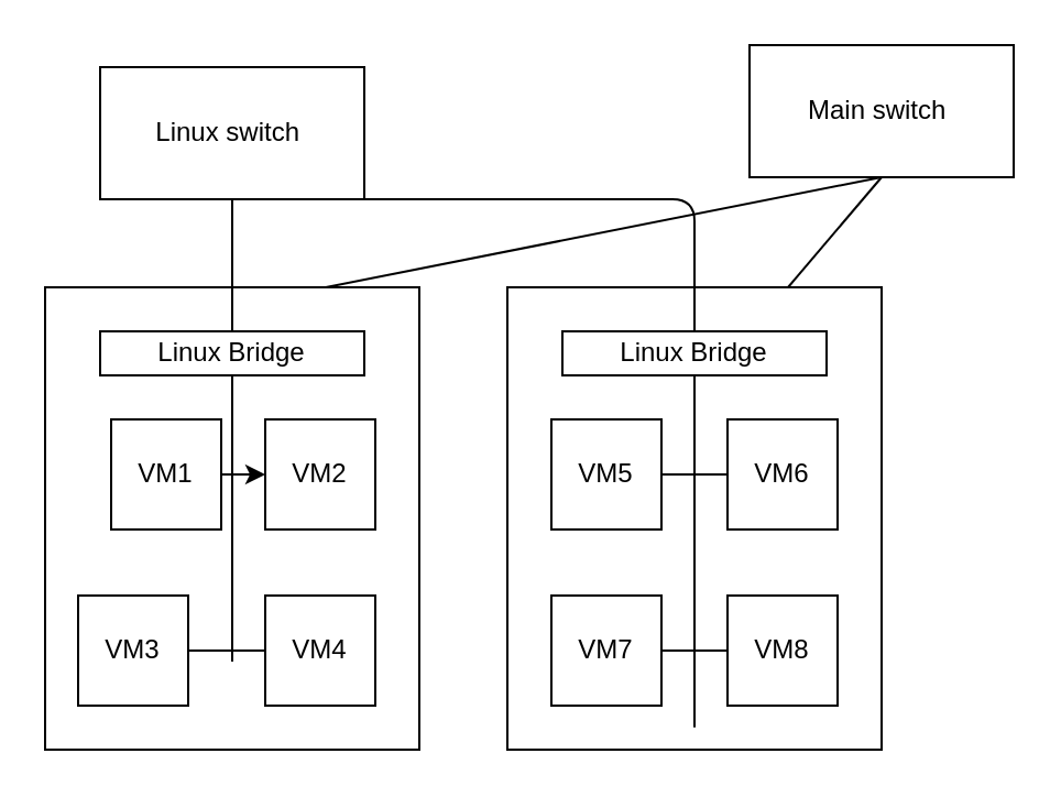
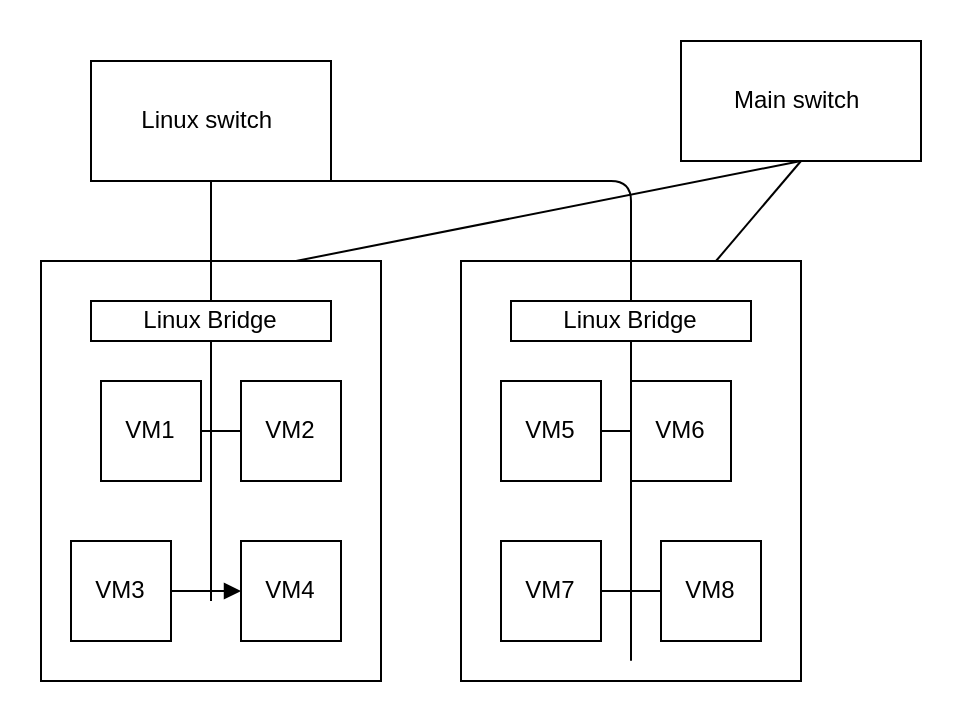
  <mxCell id="0" />
  <mxCell id="1" parent="0" />
  <mxCell id="2" value="" style="rounded=0;whiteSpace=wrap;html=1;" vertex="1" parent="1"><mxGeometry x="20" y="130" width="170" height="210" as="geometry" /></mxCell>
  <mxCell id="3" value="VM1" style="rounded=0;whiteSpace=wrap;html=1;" vertex="1" parent="1"><mxGeometry x="50" y="190" width="50" height="50" as="geometry" /></mxCell>
  <mxCell id="4" value="VM2" style="whiteSpace=wrap;html=1;aspect=fixed;" vertex="1" parent="1"><mxGeometry x="120" y="190" width="50" height="50" as="geometry" /></mxCell>
  <mxCell id="5" value="VM3" style="whiteSpace=wrap;html=1;aspect=fixed;" vertex="1" parent="1"><mxGeometry x="35" y="270" width="50" height="50" as="geometry" /></mxCell>
  <mxCell id="6" value="VM4" style="rounded=0;whiteSpace=wrap;html=1;" vertex="1" parent="1"><mxGeometry x="120" y="270" width="50" height="50" as="geometry" /></mxCell>
  <mxCell id="7" value="Linux Bridge" style="rounded=0;whiteSpace=wrap;html=1;" vertex="1" parent="1"><mxGeometry x="45" y="150" width="120" height="20" as="geometry" /></mxCell>
  <mxCell id="8" value="" style="endArrow=none;html=1;" edge="1" parent="1" target="7"><mxGeometry width="50" height="50" relative="1" as="geometry"><mxPoint x="105" y="300" as="sourcePoint" /><mxPoint x="150" y="410" as="targetPoint" /></mxGeometry></mxCell>
- <mxCell id="9" value="" style="endArrow=classic;html=1;exitX=1;exitY=0.5;exitDx=0;exitDy=0;" edge="1" parent="1" source="3" target="4"><mxGeometry width="50" height="50" relative="1" as="geometry"><mxPoint x="80" y="480" as="sourcePoint" /><mxPoint x="130" y="430" as="targetPoint" /></mxGeometry></mxCell>
- <mxCell id="10" value="" style="endArrow=none;html=1;exitX=1;exitY=0.5;exitDx=0;exitDy=0;" edge="1" parent="1" source="5" target="6"><mxGeometry width="50" height="50" relative="1" as="geometry"><mxPoint x="150" y="460" as="sourcePoint" /><mxPoint x="200" y="410" as="targetPoint" /></mxGeometry></mxCell>
+ <mxCell id="9" value="" style="endArrow=none;html=1;exitX=1;exitY=0.5;exitDx=0;exitDy=0;" edge="1" parent="1" source="3" target="4"><mxGeometry width="50" height="50" relative="1" as="geometry"><mxPoint x="80" y="480" as="sourcePoint" /><mxPoint x="130" y="430" as="targetPoint" /></mxGeometry></mxCell>
+ <mxCell id="10" value="" style="endArrow=block;html=1;exitX=1;exitY=0.5;exitDx=0;exitDy=0;" edge="1" parent="1" source="5" target="6"><mxGeometry width="50" height="50" relative="1" as="geometry"><mxPoint x="150" y="460" as="sourcePoint" /><mxPoint x="200" y="410" as="targetPoint" /></mxGeometry></mxCell>
  <mxCell id="11" value="" style="rounded=0;whiteSpace=wrap;html=1;" vertex="1" parent="1"><mxGeometry x="230" y="130" width="170" height="210" as="geometry" /></mxCell>
  <mxCell id="12" value="VM5" style="whiteSpace=wrap;html=1;aspect=fixed;" vertex="1" parent="1"><mxGeometry x="250" y="190" width="50" height="50" as="geometry" /></mxCell>
- <mxCell id="13" value="VM6" style="whiteSpace=wrap;html=1;aspect=fixed;" vertex="1" parent="1"><mxGeometry x="330" y="190" width="50" height="50" as="geometry" /></mxCell>
+ <mxCell id="13" value="VM6" style="whiteSpace=wrap;html=1;aspect=fixed;" vertex="1" parent="1"><mxGeometry x="315" y="190" width="50" height="50" as="geometry" /></mxCell>
  <mxCell id="14" value="VM7" style="whiteSpace=wrap;html=1;aspect=fixed;" vertex="1" parent="1"><mxGeometry x="250" y="270" width="50" height="50" as="geometry" /></mxCell>
  <mxCell id="15" value="VM8" style="whiteSpace=wrap;html=1;aspect=fixed;" vertex="1" parent="1"><mxGeometry x="330" y="270" width="50" height="50" as="geometry" /></mxCell>
  <mxCell id="16" value="Linux Bridge" style="rounded=0;whiteSpace=wrap;html=1;" vertex="1" parent="1"><mxGeometry x="255" y="150" width="120" height="20" as="geometry" /></mxCell>
  <mxCell id="17" value="" style="endArrow=none;html=1;entryX=0.5;entryY=1;entryDx=0;entryDy=0;exitX=0.5;exitY=0.952;exitDx=0;exitDy=0;exitPerimeter=0;" edge="1" parent="1" source="11" target="16"><mxGeometry width="50" height="50" relative="1" as="geometry"><mxPoint x="200" y="460" as="sourcePoint" /><mxPoint x="250" y="410" as="targetPoint" /></mxGeometry></mxCell>
  <mxCell id="18" value="" style="endArrow=none;html=1;exitX=1;exitY=0.5;exitDx=0;exitDy=0;entryX=0;entryY=0.5;entryDx=0;entryDy=0;" edge="1" parent="1" source="12" target="13"><mxGeometry width="50" height="50" relative="1" as="geometry"><mxPoint x="320" y="460" as="sourcePoint" /><mxPoint x="370" y="410" as="targetPoint" /></mxGeometry></mxCell>
  <mxCell id="19" value="" style="endArrow=none;html=1;exitX=1;exitY=0.5;exitDx=0;exitDy=0;entryX=0;entryY=0.5;entryDx=0;entryDy=0;" edge="1" parent="1" source="14" target="15"><mxGeometry width="50" height="50" relative="1" as="geometry"><mxPoint x="290" y="470" as="sourcePoint" /><mxPoint x="340" y="420" as="targetPoint" /></mxGeometry></mxCell>
  <mxCell id="20" value="Linux switch&amp;nbsp;" style="rounded=0;whiteSpace=wrap;html=1;" vertex="1" parent="1"><mxGeometry x="45" y="30" width="120" height="60" as="geometry" /></mxCell>
  <mxCell id="21" value="" style="endArrow=none;html=1;entryX=0.5;entryY=1;entryDx=0;entryDy=0;exitX=0.5;exitY=0;exitDx=0;exitDy=0;" edge="1" parent="1" source="7" target="20"><mxGeometry width="50" height="50" relative="1" as="geometry"><mxPoint x="70" y="500" as="sourcePoint" /><mxPoint x="120" y="450" as="targetPoint" /></mxGeometry></mxCell>
  <mxCell id="22" value="" style="endArrow=none;html=1;entryX=0.5;entryY=1;entryDx=0;entryDy=0;exitX=0.5;exitY=0;exitDx=0;exitDy=0;" edge="1" parent="1" source="16" target="20"><mxGeometry width="50" height="50" relative="1" as="geometry"><mxPoint x="240" y="510" as="sourcePoint" /><mxPoint x="290" y="460" as="targetPoint" /><Array as="points"><mxPoint x="315" y="90" /></Array></mxGeometry></mxCell>
  <mxCell id="23" value="" style="endArrow=none;html=1;entryX=0.5;entryY=1;entryDx=0;entryDy=0;exitX=0.75;exitY=0;exitDx=0;exitDy=0;" edge="1" parent="1" source="11" target="24"><mxGeometry width="50" height="50" relative="1" as="geometry"><mxPoint x="460" y="130" as="sourcePoint" /><mxPoint x="510" y="80" as="targetPoint" /></mxGeometry></mxCell>
  <mxCell id="24" value="Main switch&amp;nbsp;" style="rounded=0;whiteSpace=wrap;html=1;" vertex="1" parent="1"><mxGeometry x="340" y="20" width="120" height="60" as="geometry" /></mxCell>
  <mxCell id="25" value="" style="endArrow=none;html=1;exitX=0.75;exitY=0;exitDx=0;exitDy=0;entryX=0.5;entryY=1;entryDx=0;entryDy=0;" edge="1" parent="1" source="2" target="24"><mxGeometry width="50" height="50" relative="1" as="geometry"><mxPoint x="310" y="490" as="sourcePoint" /><mxPoint x="360" y="440" as="targetPoint" /></mxGeometry></mxCell>
